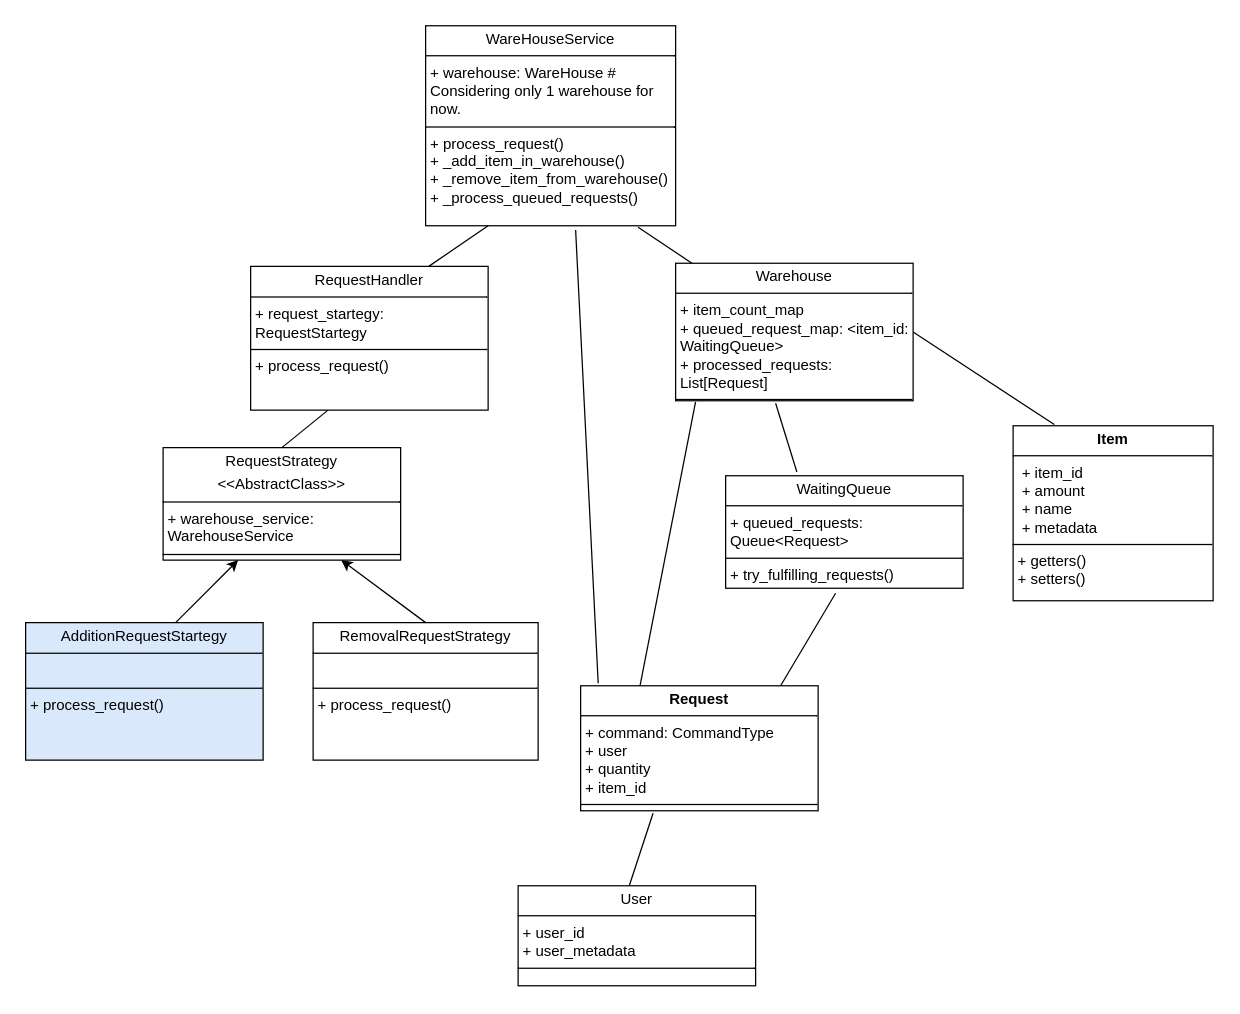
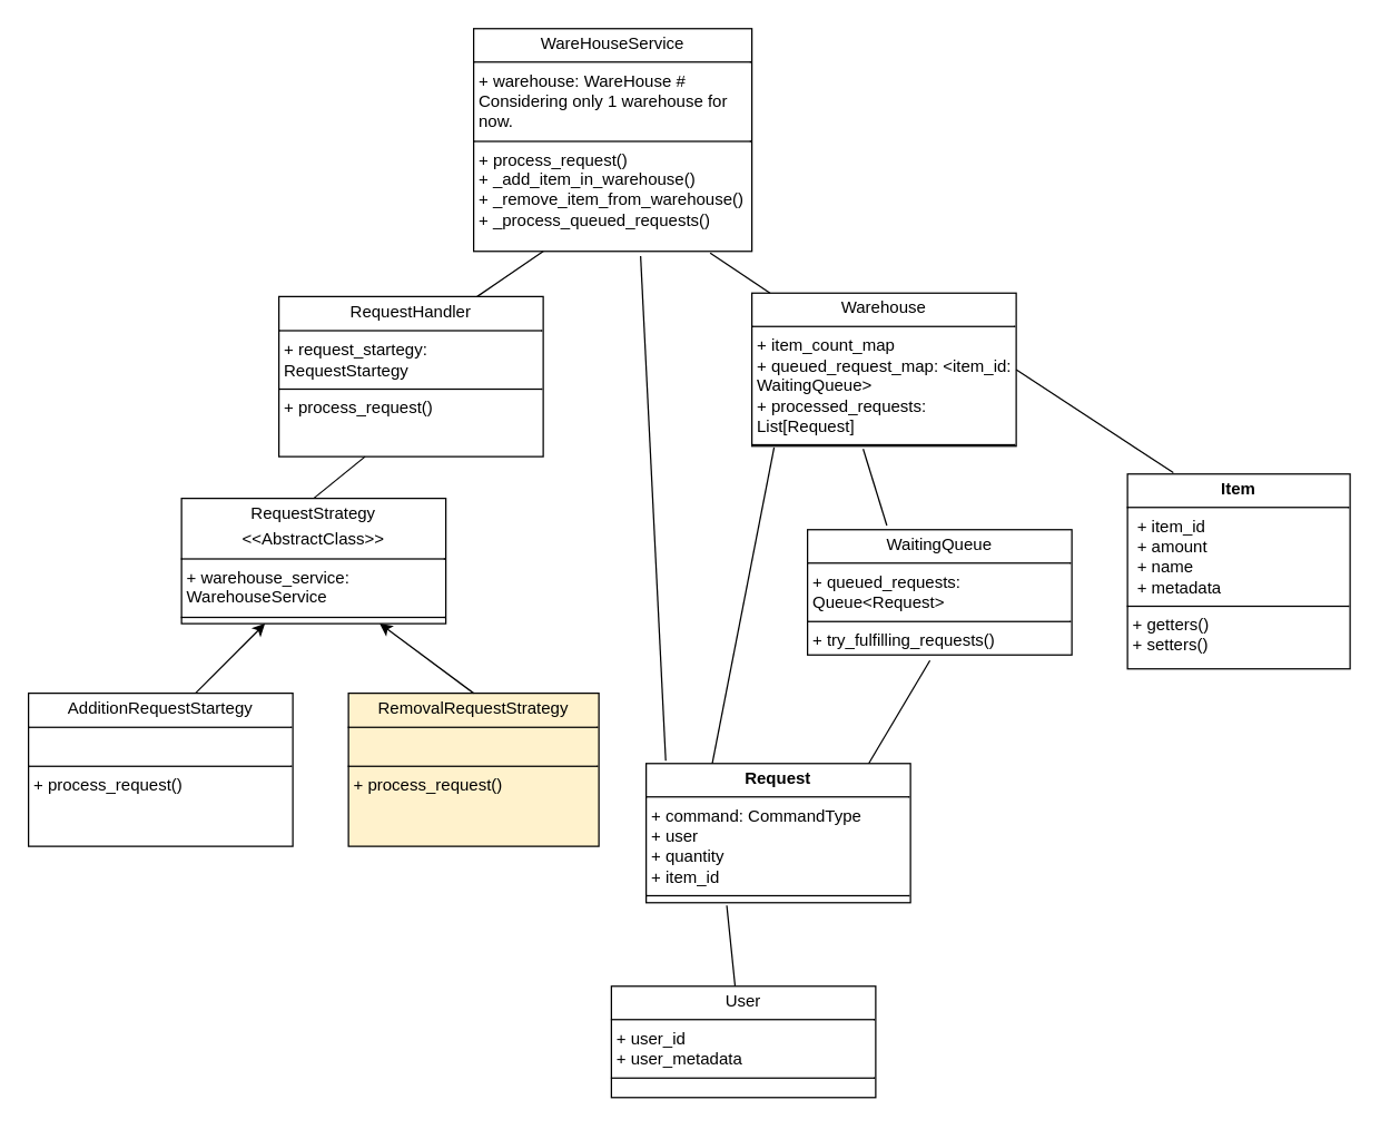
  <mxCell id="0" />
  <mxCell id="1" parent="0" />
  <mxCell id="2" value="&lt;p style=&quot;margin:0px;margin-top:4px;text-align:center;&quot;&gt;&lt;b&gt;Item&lt;/b&gt;&lt;/p&gt;&lt;hr size=&quot;1&quot; style=&quot;border-style:solid;&quot;&gt;&lt;p style=&quot;margin:0px;margin-left:4px;&quot;&gt;&amp;nbsp;+ item_id&lt;/p&gt;&lt;p style=&quot;margin:0px;margin-left:4px;&quot;&gt;&amp;nbsp;+ amount&lt;/p&gt;&lt;p style=&quot;margin:0px;margin-left:4px;&quot;&gt;&amp;nbsp;+ name&lt;/p&gt;&lt;p style=&quot;margin:0px;margin-left:4px;&quot;&gt;&amp;nbsp;+ metadata&lt;/p&gt;&lt;hr size=&quot;1&quot; style=&quot;border-style:solid;&quot;&gt;&lt;p style=&quot;margin:0px;margin-left:4px;&quot;&gt;+ getters()&lt;/p&gt;&lt;p style=&quot;margin:0px;margin-left:4px;&quot;&gt;+ setters()&lt;/p&gt;" style="verticalAlign=top;align=left;overflow=fill;html=1;whiteSpace=wrap;" vertex="1" parent="1"><mxGeometry x="810" y="340" width="160" height="140" as="geometry" /></mxCell>
  <mxCell id="3" value="&lt;p style=&quot;margin:0px;margin-top:4px;text-align:center;&quot;&gt;&lt;b&gt;Request&lt;/b&gt;&lt;/p&gt;&lt;hr size=&quot;1&quot; style=&quot;border-style:solid;&quot;&gt;&lt;p style=&quot;margin:0px;margin-left:4px;&quot;&gt;+ command: CommandType&lt;br&gt;+ user&lt;/p&gt;&lt;p style=&quot;margin:0px;margin-left:4px;&quot;&gt;+ quantity&lt;/p&gt;&lt;p style=&quot;margin:0px;margin-left:4px;&quot;&gt;+ item_id&lt;/p&gt;&lt;hr size=&quot;1&quot; style=&quot;border-style:solid;&quot;&gt;&lt;p style=&quot;margin:0px;margin-left:4px;&quot;&gt;&lt;br&gt;&lt;/p&gt;" style="verticalAlign=top;align=left;overflow=fill;html=1;whiteSpace=wrap;" vertex="1" parent="1"><mxGeometry x="464" y="548.02" width="190" height="100" as="geometry" /></mxCell>
  <mxCell id="4" value="&lt;p style=&quot;margin:0px;margin-top:4px;text-align:center;&quot;&gt;WareHouseService&lt;/p&gt;&lt;hr size=&quot;1&quot; style=&quot;border-style:solid;&quot;&gt;&lt;p style=&quot;margin:0px;margin-left:4px;&quot;&gt;+ warehouse: WareHouse # Considering only 1 warehouse for now.&lt;/p&gt;&lt;hr size=&quot;1&quot; style=&quot;border-style:solid;&quot;&gt;&lt;p style=&quot;margin:0px;margin-left:4px;&quot;&gt;+ process_request()&lt;/p&gt;&lt;p style=&quot;margin:0px;margin-left:4px;&quot;&gt;+ _add_item_in_warehouse()&lt;br&gt;+ _remove_item_from_warehouse()&lt;/p&gt;&lt;p style=&quot;margin:0px;margin-left:4px;&quot;&gt;+ _process_queued_requests()&lt;/p&gt;" style="verticalAlign=top;align=left;overflow=fill;html=1;whiteSpace=wrap;" vertex="1" parent="1"><mxGeometry x="340" y="20" width="200" height="160" as="geometry" /></mxCell>
  <mxCell id="5" value="&lt;p style=&quot;margin:0px;margin-top:4px;text-align:center;&quot;&gt;Warehouse&lt;/p&gt;&lt;hr size=&quot;1&quot; style=&quot;border-style:solid;&quot;&gt;&lt;p style=&quot;margin:0px;margin-left:4px;&quot;&gt;+ item_count_map&lt;/p&gt;&lt;p style=&quot;margin:0px;margin-left:4px;&quot;&gt;+ queued_request_map: &amp;lt;item_id: WaitingQueue&amp;gt;&lt;/p&gt;&lt;p style=&quot;margin:0px;margin-left:4px;&quot;&gt;+ processed_requests: List[Request]&lt;/p&gt;&lt;hr size=&quot;1&quot; style=&quot;border-style:solid;&quot;&gt;&lt;p style=&quot;margin:0px;margin-left:4px;&quot;&gt;+ getters()&lt;/p&gt;" style="verticalAlign=top;align=left;overflow=fill;html=1;whiteSpace=wrap;" vertex="1" parent="1"><mxGeometry x="540" y="210" width="190" height="110" as="geometry" /></mxCell>
  <mxCell id="6" value="&lt;p style=&quot;margin:0px;margin-top:4px;text-align:center;&quot;&gt;WaitingQueue&lt;/p&gt;&lt;hr size=&quot;1&quot; style=&quot;border-style:solid;&quot;&gt;&lt;p style=&quot;margin:0px;margin-left:4px;&quot;&gt;+ queued_requests: Queue&amp;lt;Request&amp;gt;&lt;/p&gt;&lt;hr size=&quot;1&quot; style=&quot;border-style:solid;&quot;&gt;&lt;p style=&quot;margin:0px;margin-left:4px;&quot;&gt;+ try_fulfilling_requests()&lt;/p&gt;" style="verticalAlign=top;align=left;overflow=fill;html=1;whiteSpace=wrap;" vertex="1" parent="1"><mxGeometry x="580" y="380" width="190" height="90" as="geometry" /></mxCell>
  <mxCell id="7" value="" style="endArrow=none;html=1;rounded=0;exitX=0.3;exitY=-0.033;exitDx=0;exitDy=0;exitPerimeter=0;" edge="1" parent="1" source="6"><mxGeometry width="50" height="50" relative="1" as="geometry"><mxPoint x="620" y="380" as="sourcePoint" /><mxPoint x="620" y="322" as="targetPoint" /></mxGeometry></mxCell>
- <mxCell id="8" value="&lt;p style=&quot;margin:0px;margin-top:4px;text-align:center;&quot;&gt;User&lt;/p&gt;&lt;hr size=&quot;1&quot; style=&quot;border-style:solid;&quot;&gt;&lt;p style=&quot;margin:0px;margin-left:4px;&quot;&gt;+ user_id&lt;/p&gt;&lt;p style=&quot;margin:0px;margin-left:4px;&quot;&gt;+ user_metadata&lt;/p&gt;&lt;hr size=&quot;1&quot; style=&quot;border-style:solid;&quot;&gt;&lt;p style=&quot;margin:0px;margin-left:4px;&quot;&gt;&lt;br&gt;&lt;/p&gt;" style="verticalAlign=top;align=left;overflow=fill;html=1;whiteSpace=wrap;" vertex="1" parent="1"><mxGeometry x="414" y="708.02" width="190" height="80" as="geometry" /></mxCell>
+ <mxCell id="8" value="&lt;p style=&quot;margin:0px;margin-top:4px;text-align:center;&quot;&gt;User&lt;/p&gt;&lt;hr size=&quot;1&quot; style=&quot;border-style:solid;&quot;&gt;&lt;p style=&quot;margin:0px;margin-left:4px;&quot;&gt;+ user_id&lt;/p&gt;&lt;p style=&quot;margin:0px;margin-left:4px;&quot;&gt;+ user_metadata&lt;/p&gt;&lt;hr size=&quot;1&quot; style=&quot;border-style:solid;&quot;&gt;&lt;p style=&quot;margin:0px;margin-left:4px;&quot;&gt;&lt;br&gt;&lt;/p&gt;" style="verticalAlign=top;align=left;overflow=fill;html=1;whiteSpace=wrap;" vertex="1" parent="1"><mxGeometry x="439" y="708.02" width="190" height="80" as="geometry" /></mxCell>
  <mxCell id="9" value="" style="endArrow=none;html=1;rounded=0;entryX=0.463;entryY=1.044;entryDx=0;entryDy=0;entryPerimeter=0;exitX=0.842;exitY=0;exitDx=0;exitDy=0;exitPerimeter=0;" edge="1" parent="1" source="3" target="6"><mxGeometry width="50" height="50" relative="1" as="geometry"><mxPoint x="524" y="498.02" as="sourcePoint" /><mxPoint x="704.95" y="483.01" as="targetPoint" /></mxGeometry></mxCell>
  <mxCell id="10" value="" style="endArrow=none;html=1;rounded=0;exitX=0.25;exitY=0;exitDx=0;exitDy=0;entryX=0.084;entryY=1.009;entryDx=0;entryDy=0;entryPerimeter=0;" edge="1" parent="1" source="3" target="5"><mxGeometry width="50" height="50" relative="1" as="geometry"><mxPoint x="500" y="540" as="sourcePoint" /><mxPoint x="540" y="330" as="targetPoint" /></mxGeometry></mxCell>
  <mxCell id="11" value="" style="endArrow=none;html=1;rounded=0;entryX=1;entryY=0.5;entryDx=0;entryDy=0;exitX=0.206;exitY=-0.007;exitDx=0;exitDy=0;exitPerimeter=0;" edge="1" parent="1" source="2" target="5"><mxGeometry width="50" height="50" relative="1" as="geometry"><mxPoint x="590" y="510" as="sourcePoint" /><mxPoint x="640" y="460" as="targetPoint" /></mxGeometry></mxCell>
  <mxCell id="12" value="" style="endArrow=none;html=1;rounded=0;entryX=0.305;entryY=1.02;entryDx=0;entryDy=0;entryPerimeter=0;exitX=0.468;exitY=0;exitDx=0;exitDy=0;exitPerimeter=0;" edge="1" parent="1" source="8" target="3"><mxGeometry width="50" height="50" relative="1" as="geometry"><mxPoint x="764" y="678.02" as="sourcePoint" /><mxPoint x="814" y="628.02" as="targetPoint" /></mxGeometry></mxCell>
  <mxCell id="13" value="&lt;p style=&quot;margin:0px;margin-top:4px;text-align:center;&quot;&gt;RequestHandler&lt;/p&gt;&lt;hr size=&quot;1&quot; style=&quot;border-style:solid;&quot;&gt;&lt;p style=&quot;margin:0px;margin-left:4px;&quot;&gt;+ request_startegy: RequestStartegy&lt;/p&gt;&lt;hr size=&quot;1&quot; style=&quot;border-style:solid;&quot;&gt;&lt;p style=&quot;margin:0px;margin-left:4px;&quot;&gt;+ process_request()&lt;/p&gt;" style="verticalAlign=top;align=left;overflow=fill;html=1;whiteSpace=wrap;" vertex="1" parent="1"><mxGeometry x="200" y="212.5" width="190" height="115" as="geometry" /></mxCell>
  <mxCell id="14" value="&lt;p style=&quot;margin:0px;margin-top:4px;text-align:center;&quot;&gt;RequestStrategy&lt;/p&gt;&lt;p style=&quot;margin:0px;margin-top:4px;text-align:center;&quot;&gt;&amp;lt;&amp;lt;AbstractClass&amp;gt;&amp;gt;&lt;/p&gt;&lt;hr size=&quot;1&quot; style=&quot;border-style:solid;&quot;&gt;&lt;p style=&quot;margin:0px;margin-left:4px;&quot;&gt;+ warehouse_service: WarehouseService&lt;/p&gt;&lt;hr size=&quot;1&quot; style=&quot;border-style:solid;&quot;&gt;&lt;p style=&quot;margin:0px;margin-left:4px;&quot;&gt;+ process_request()&lt;/p&gt;" style="verticalAlign=top;align=left;overflow=fill;html=1;whiteSpace=wrap;" vertex="1" parent="1"><mxGeometry x="130" y="357.5" width="190" height="90" as="geometry" /></mxCell>
  <mxCell id="15" value="" style="endArrow=classic;html=1;rounded=0;" edge="1" parent="1"><mxGeometry width="50" height="50" relative="1" as="geometry"><mxPoint x="140" y="497.5" as="sourcePoint" /><mxPoint x="190" y="447.5" as="targetPoint" /></mxGeometry></mxCell>
- <mxCell id="16" value="&lt;p style=&quot;margin:0px;margin-top:4px;text-align:center;&quot;&gt;AdditionRequestStartegy&lt;/p&gt;&lt;hr size=&quot;1&quot; style=&quot;border-style:solid;&quot;&gt;&lt;p style=&quot;margin:0px;margin-left:4px;&quot;&gt;&lt;br&gt;&lt;/p&gt;&lt;hr size=&quot;1&quot; style=&quot;border-style:solid;&quot;&gt;&lt;p style=&quot;margin:0px;margin-left:4px;&quot;&gt;+ process_request()&lt;/p&gt;" style="verticalAlign=top;align=left;overflow=fill;html=1;whiteSpace=wrap;fillColor=#dae8fc;" vertex="1" parent="1"><mxGeometry x="20" y="497.5" width="190" height="110" as="geometry" /></mxCell>
- <mxCell id="17" value="&lt;p style=&quot;margin:0px;margin-top:4px;text-align:center;&quot;&gt;RemovalRequestStrategy&lt;/p&gt;&lt;hr size=&quot;1&quot; style=&quot;border-style:solid;&quot;&gt;&lt;p style=&quot;margin:0px;margin-left:4px;&quot;&gt;&lt;br&gt;&lt;/p&gt;&lt;hr size=&quot;1&quot; style=&quot;border-style:solid;&quot;&gt;&lt;p style=&quot;margin:0px;margin-left:4px;&quot;&gt;+ process_request()&lt;/p&gt;" style="verticalAlign=top;align=left;overflow=fill;html=1;whiteSpace=wrap;" vertex="1" parent="1"><mxGeometry x="250" y="497.5" width="180" height="110" as="geometry" /></mxCell>
+ <mxCell id="16" value="&lt;p style=&quot;margin:0px;margin-top:4px;text-align:center;&quot;&gt;AdditionRequestStartegy&lt;/p&gt;&lt;hr size=&quot;1&quot; style=&quot;border-style:solid;&quot;&gt;&lt;p style=&quot;margin:0px;margin-left:4px;&quot;&gt;&lt;br&gt;&lt;/p&gt;&lt;hr size=&quot;1&quot; style=&quot;border-style:solid;&quot;&gt;&lt;p style=&quot;margin:0px;margin-left:4px;&quot;&gt;+ process_request()&lt;/p&gt;" style="verticalAlign=top;align=left;overflow=fill;html=1;whiteSpace=wrap;" vertex="1" parent="1"><mxGeometry x="20" y="497.5" width="190" height="110" as="geometry" /></mxCell>
+ <mxCell id="17" value="&lt;p style=&quot;margin:0px;margin-top:4px;text-align:center;&quot;&gt;RemovalRequestStrategy&lt;/p&gt;&lt;hr size=&quot;1&quot; style=&quot;border-style:solid;&quot;&gt;&lt;p style=&quot;margin:0px;margin-left:4px;&quot;&gt;&lt;br&gt;&lt;/p&gt;&lt;hr size=&quot;1&quot; style=&quot;border-style:solid;&quot;&gt;&lt;p style=&quot;margin:0px;margin-left:4px;&quot;&gt;+ process_request()&lt;/p&gt;" style="verticalAlign=top;align=left;overflow=fill;html=1;whiteSpace=wrap;fillColor=#fff2cc;" vertex="1" parent="1"><mxGeometry x="250" y="497.5" width="180" height="110" as="geometry" /></mxCell>
  <mxCell id="18" value="" style="endArrow=classic;html=1;rounded=0;exitX=0.5;exitY=0;exitDx=0;exitDy=0;entryX=0.75;entryY=1;entryDx=0;entryDy=0;" edge="1" parent="1" source="17" target="14"><mxGeometry width="50" height="50" relative="1" as="geometry"><mxPoint x="610" y="860" as="sourcePoint" /><mxPoint x="660" y="810" as="targetPoint" /></mxGeometry></mxCell>
  <mxCell id="19" value="" style="endArrow=none;html=1;rounded=0;entryX=0.326;entryY=1;entryDx=0;entryDy=0;entryPerimeter=0;exitX=0.5;exitY=0;exitDx=0;exitDy=0;" edge="1" parent="1" source="14" target="13"><mxGeometry width="50" height="50" relative="1" as="geometry"><mxPoint x="220" y="347.5" as="sourcePoint" /><mxPoint x="270" y="277.5" as="targetPoint" /></mxGeometry></mxCell>
  <mxCell id="20" value="" style="endArrow=none;html=1;rounded=0;entryX=0.85;entryY=1.007;entryDx=0;entryDy=0;entryPerimeter=0;" edge="1" parent="1" source="5" target="4"><mxGeometry width="50" height="50" relative="1" as="geometry"><mxPoint x="430" y="370" as="sourcePoint" /><mxPoint x="480" y="320" as="targetPoint" /></mxGeometry></mxCell>
  <mxCell id="21" value="" style="endArrow=none;html=1;rounded=0;entryX=0.25;entryY=1;entryDx=0;entryDy=0;exitX=0.75;exitY=0;exitDx=0;exitDy=0;" edge="1" parent="1" source="13" target="4"><mxGeometry width="50" height="50" relative="1" as="geometry"><mxPoint x="460" y="360" as="sourcePoint" /><mxPoint x="510" y="310" as="targetPoint" /></mxGeometry></mxCell>
  <mxCell id="22" value="" style="endArrow=none;html=1;rounded=0;entryX=0.6;entryY=1.021;entryDx=0;entryDy=0;entryPerimeter=0;exitX=0.074;exitY=-0.02;exitDx=0;exitDy=0;exitPerimeter=0;" edge="1" parent="1" source="3" target="4"><mxGeometry width="50" height="50" relative="1" as="geometry"><mxPoint x="460" y="390" as="sourcePoint" /><mxPoint x="510" y="340" as="targetPoint" /></mxGeometry></mxCell>
